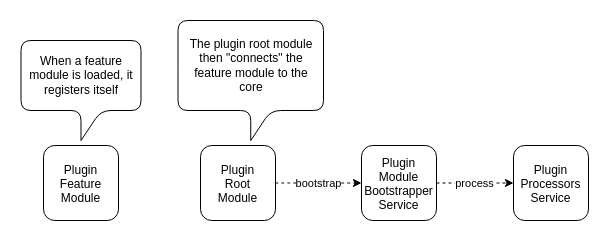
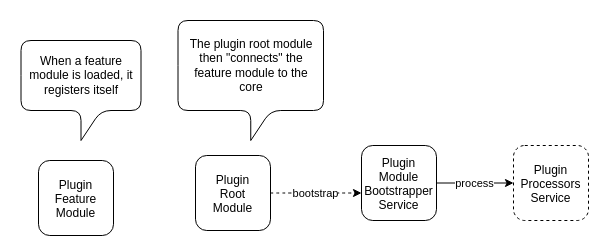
  <mxCell id="0" />
  <mxCell id="1" parent="0" />
- <mxCell id="2" value="Plugin&#10;Feature&#10;Module" style="rounded=1;" vertex="1" parent="1"><mxGeometry x="43" y="145" width="75" height="75" as="geometry" /></mxCell>
- <mxCell id="3" value="Plugin&#10;Root&#10;Module" style="rounded=1;" vertex="1" parent="1"><mxGeometry x="200" y="145" width="75" height="75" as="geometry" /></mxCell>
- <mxCell id="4" style="edgeStyle=orthogonalEdgeStyle;rounded=0;orthogonalLoop=1;jettySize=auto;html=1;entryX=0;entryY=0.5;entryDx=0;entryDy=0;dashed=1;" edge="1" parent="1" source="6" target="9"><mxGeometry relative="1" as="geometry" /></mxCell>
+ <mxCell id="2" value="Plugin&#10;Feature&#10;Module" style="rounded=1;" vertex="1" parent="1"><mxGeometry x="38" y="160" width="75" height="75" as="geometry" /></mxCell>
+ <mxCell id="3" value="Plugin&#10;Root&#10;Module" style="rounded=1;" vertex="1" parent="1"><mxGeometry x="195" y="155" width="75" height="75" as="geometry" /></mxCell>
+ <mxCell id="4" style="edgeStyle=orthogonalEdgeStyle;rounded=0;orthogonalLoop=1;jettySize=auto;html=1;entryX=0;entryY=0.5;entryDx=0;entryDy=0;" edge="1" parent="1" source="6" target="9"><mxGeometry relative="1" as="geometry" /></mxCell>
  <mxCell id="5" value="process" style="edgeLabel;html=1;align=center;verticalAlign=middle;resizable=0;points=[];" vertex="1" connectable="0" parent="4"><mxGeometry x="-0.195" y="1" relative="1" as="geometry"><mxPoint x="6" y="1" as="offset" /></mxGeometry></mxCell>
  <mxCell id="6" value="Plugin&#10;Module&#10;Bootstrapper&#10;Service" style="rounded=1;" vertex="1" parent="1"><mxGeometry x="361" y="145" width="75" height="75" as="geometry" /></mxCell>
  <mxCell id="7" value="" style="curved=1;noEdgeStyle=1;orthogonal=1;dashed=1;" edge="1" source="3" target="6" parent="1"><mxGeometry relative="1" as="geometry" /></mxCell>
  <mxCell id="8" value="bootstrap" style="edgeLabel;html=1;align=center;verticalAlign=middle;resizable=0;points=[];" vertex="1" connectable="0" parent="7"><mxGeometry x="-0.023" y="1" relative="1" as="geometry"><mxPoint y="1" as="offset" /></mxGeometry></mxCell>
- <mxCell id="9" value="Plugin&#10;Processors&#10;Service" style="rounded=1;" vertex="1" parent="1"><mxGeometry x="513.005" y="145" width="75" height="75" as="geometry" /></mxCell>
+ <mxCell id="9" value="Plugin&#10;Processors&#10;Service" style="rounded=1;dashed=1;" vertex="1" parent="1"><mxGeometry x="513.005" y="145" width="75" height="75" as="geometry" /></mxCell>
  <mxCell id="10" value="When a feature module is loaded, it registers itself" style="shape=callout;whiteSpace=wrap;html=1;perimeter=calloutPerimeter;rounded=1;align=center;" vertex="1" parent="1"><mxGeometry x="20.5" y="40" width="120" height="100" as="geometry" /></mxCell>
  <mxCell id="11" value="The plugin root module then &quot;connects&quot; the feature module to the core" style="shape=callout;whiteSpace=wrap;html=1;perimeter=calloutPerimeter;rounded=1;align=center;spacingLeft=0;spacingRight=0;spacing=8;" vertex="1" parent="1"><mxGeometry x="177.5" y="20" width="145.5" height="120" as="geometry" /></mxCell>
